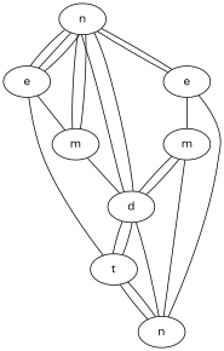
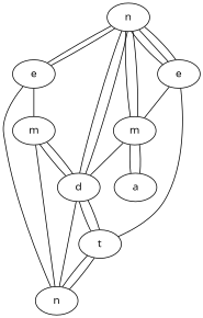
  graph {
    fontname="Open Sans"
    node [fontname="Open Sans"]
    edge [fontname="Open Sans"]
    n1 [label=n]
    n2 [label=e]
    n3 [label=m]
    n4 [label=e]
    n5 [label=d]
    n6 [label=m]
+   n7 [label=a]
    n8 [label=t]
    n9 [label=n]
    n1 -- n2
    n1 -- n2
    n1 -- n3
    n1 -- n4
    n1 -- n5
    n2 -- n6
    n3 -- n1
    n3 -- n5
+   n3 -- n7
+   n3 -- n7
    n4 -- n1
    n4 -- n1
    n4 -- n3
    n4 -- n8
    n5 -- n1
    n5 -- n6
    n5 -- n8
    n5 -- n9
    n6 -- n5
    n6 -- n9
    n8 -- n5
    n8 -- n9
    n8 -- n9
    n9 -- n2
  }
